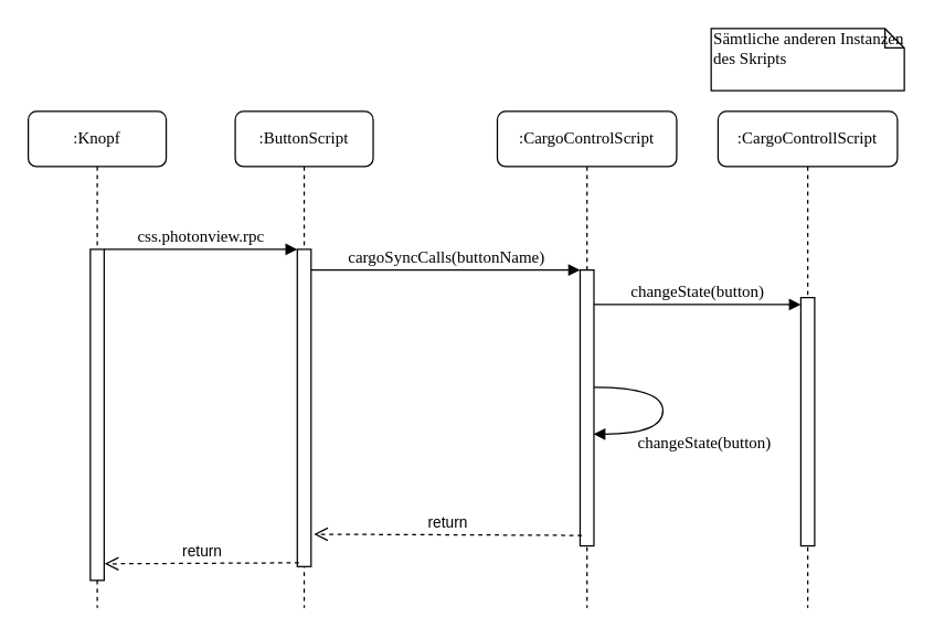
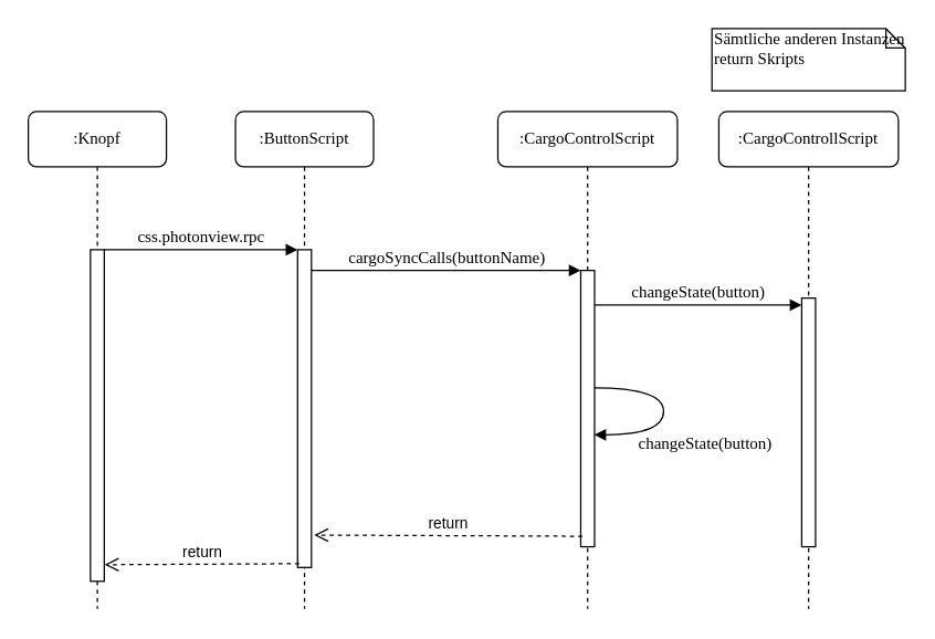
  <mxCell id="0" />
  <mxCell id="1" parent="0" />
  <mxCell id="2" value=":ButtonScript" style="shape=umlLifeline;perimeter=lifelinePerimeter;whiteSpace=wrap;html=1;container=1;collapsible=0;recursiveResize=0;outlineConnect=0;rounded=1;shadow=0;comic=0;labelBackgroundColor=none;strokeWidth=1;fontFamily=Verdana;fontSize=12;align=center;" parent="1" vertex="1"><mxGeometry x="170" y="80" width="100" height="360" as="geometry" /></mxCell>
  <mxCell id="3" value="" style="html=1;points=[];perimeter=orthogonalPerimeter;rounded=0;shadow=0;comic=0;labelBackgroundColor=none;strokeWidth=1;fontFamily=Verdana;fontSize=12;align=center;" parent="2" vertex="1"><mxGeometry x="45" y="100" width="10" height="230" as="geometry" /></mxCell>
  <mxCell id="4" value=":CargoControlScript" style="shape=umlLifeline;perimeter=lifelinePerimeter;whiteSpace=wrap;html=1;container=1;collapsible=0;recursiveResize=0;outlineConnect=0;rounded=1;shadow=0;comic=0;labelBackgroundColor=none;strokeWidth=1;fontFamily=Verdana;fontSize=12;align=center;" parent="1" vertex="1"><mxGeometry x="360" y="80" width="130" height="360" as="geometry" /></mxCell>
  <mxCell id="5" value="" style="html=1;points=[];perimeter=orthogonalPerimeter;rounded=0;shadow=0;comic=0;labelBackgroundColor=none;strokeWidth=1;fontFamily=Verdana;fontSize=12;align=center;" parent="4" vertex="1"><mxGeometry x="60" y="115" width="10" height="200" as="geometry" /></mxCell>
  <mxCell id="6" value="changeState(button)" style="html=1;verticalAlign=bottom;endArrow=block;labelBackgroundColor=none;fontFamily=Verdana;fontSize=12;elbow=vertical;edgeStyle=orthogonalEdgeStyle;curved=1;entryX=0.972;entryY=0.595;entryDx=0;entryDy=0;entryPerimeter=0;" edge="1" parent="4" source="5" target="5"><mxGeometry x="0.251" y="34" relative="1" as="geometry"><mxPoint x="30.66" y="200.01" as="sourcePoint" /><mxPoint x="5" y="239" as="targetPoint" /><Array as="points"><mxPoint x="120" y="200" /><mxPoint x="120" y="234" /></Array><mxPoint x="30" y="-18" as="offset" /></mxGeometry></mxCell>
  <mxCell id="7" value=":CargoControllScript" style="shape=umlLifeline;perimeter=lifelinePerimeter;whiteSpace=wrap;html=1;container=1;collapsible=0;recursiveResize=0;outlineConnect=0;rounded=1;shadow=0;comic=0;labelBackgroundColor=none;strokeWidth=1;fontFamily=Verdana;fontSize=12;align=center;" parent="1" vertex="1"><mxGeometry x="520" y="80" width="130" height="360" as="geometry" /></mxCell>
  <mxCell id="8" value="" style="html=1;points=[];perimeter=orthogonalPerimeter;rounded=0;shadow=0;comic=0;labelBackgroundColor=none;strokeWidth=1;fontFamily=Verdana;fontSize=12;align=center;" parent="7" vertex="1"><mxGeometry x="60" y="135" width="10" height="180" as="geometry" /></mxCell>
  <mxCell id="9" value=":Knopf" style="shape=umlLifeline;perimeter=lifelinePerimeter;whiteSpace=wrap;html=1;container=1;collapsible=0;recursiveResize=0;outlineConnect=0;rounded=1;shadow=0;comic=0;labelBackgroundColor=none;strokeWidth=1;fontFamily=Verdana;fontSize=12;align=center;" parent="1" vertex="1"><mxGeometry x="20" y="80" width="100" height="360" as="geometry" /></mxCell>
  <mxCell id="10" value="" style="html=1;points=[];perimeter=orthogonalPerimeter;rounded=0;shadow=0;comic=0;labelBackgroundColor=none;strokeWidth=1;fontFamily=Verdana;fontSize=12;align=center;" parent="9" vertex="1"><mxGeometry x="45" y="100" width="10" height="240" as="geometry" /></mxCell>
  <mxCell id="11" value="changeState(button)" style="html=1;verticalAlign=bottom;endArrow=block;labelBackgroundColor=none;fontFamily=Verdana;fontSize=12;edgeStyle=elbowEdgeStyle;elbow=vertical;" parent="1" source="5" target="8" edge="1"><mxGeometry relative="1" as="geometry"><mxPoint x="430" y="220" as="sourcePoint" /><Array as="points"><mxPoint x="530" y="220" /><mxPoint x="480" y="230" /><mxPoint x="430" y="210" /></Array></mxGeometry></mxCell>
  <mxCell id="12" value="css.photonview.rpc" style="html=1;verticalAlign=bottom;endArrow=block;entryX=0;entryY=0;labelBackgroundColor=none;fontFamily=Verdana;fontSize=12;edgeStyle=elbowEdgeStyle;elbow=vertical;" parent="1" source="10" target="3" edge="1"><mxGeometry relative="1" as="geometry"><mxPoint x="140" y="190" as="sourcePoint" /></mxGeometry></mxCell>
  <mxCell id="13" value="cargoSyncCalls(buttonName)" style="html=1;verticalAlign=bottom;endArrow=block;entryX=0;entryY=0;labelBackgroundColor=none;fontFamily=Verdana;fontSize=12;edgeStyle=elbowEdgeStyle;elbow=vertical;" parent="1" source="3" target="5" edge="1"><mxGeometry relative="1" as="geometry"><mxPoint x="290" y="200" as="sourcePoint" /></mxGeometry></mxCell>
- <mxCell id="14" value="Sämtliche anderen Instanzen des Skripts" style="shape=note;whiteSpace=wrap;html=1;size=14;verticalAlign=top;align=left;spacingTop=-6;rounded=0;shadow=0;comic=0;labelBackgroundColor=none;strokeWidth=1;fontFamily=Verdana;fontSize=12" parent="1" vertex="1"><mxGeometry x="515" y="20" width="140" height="45" as="geometry" /></mxCell>
+ <mxCell id="14" value="Sämtliche anderen Instanzen return Skripts" style="shape=note;whiteSpace=wrap;html=1;size=14;verticalAlign=top;align=left;spacingTop=-6;rounded=0;shadow=0;comic=0;labelBackgroundColor=none;strokeWidth=1;fontFamily=Verdana;fontSize=12" parent="1" vertex="1"><mxGeometry x="515" y="20" width="140" height="45" as="geometry" /></mxCell>
  <mxCell id="15" value="return" style="html=1;verticalAlign=bottom;endArrow=open;dashed=1;endSize=8;exitX=0.117;exitY=0.962;exitDx=0;exitDy=0;exitPerimeter=0;entryX=1.2;entryY=0.898;entryDx=0;entryDy=0;entryPerimeter=0;" edge="1" parent="1" source="5" target="3"><mxGeometry relative="1" as="geometry"><mxPoint x="400" y="390" as="sourcePoint" /><mxPoint x="320" y="390" as="targetPoint" /></mxGeometry></mxCell>
  <mxCell id="16" value="return" style="html=1;verticalAlign=bottom;endArrow=open;dashed=1;endSize=8;exitX=0.117;exitY=0.988;exitDx=0;exitDy=0;exitPerimeter=0;entryX=1.032;entryY=0.95;entryDx=0;entryDy=0;entryPerimeter=0;" edge="1" parent="1" source="3" target="10"><mxGeometry relative="1" as="geometry"><mxPoint x="170" y="410" as="sourcePoint" /><mxPoint x="74" y="410" as="targetPoint" /></mxGeometry></mxCell>
